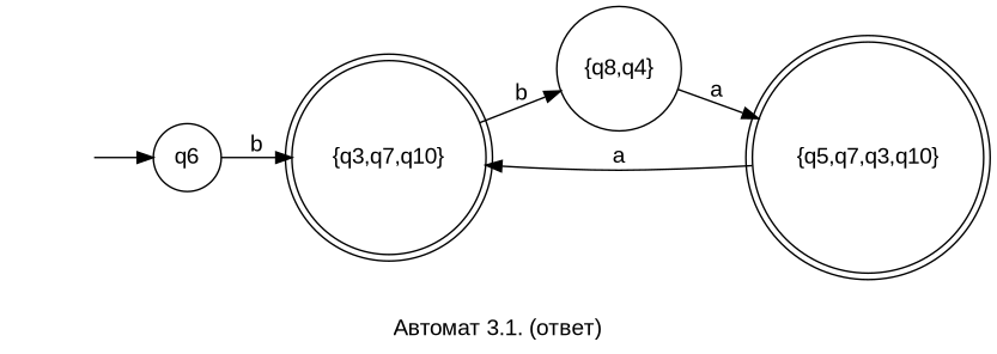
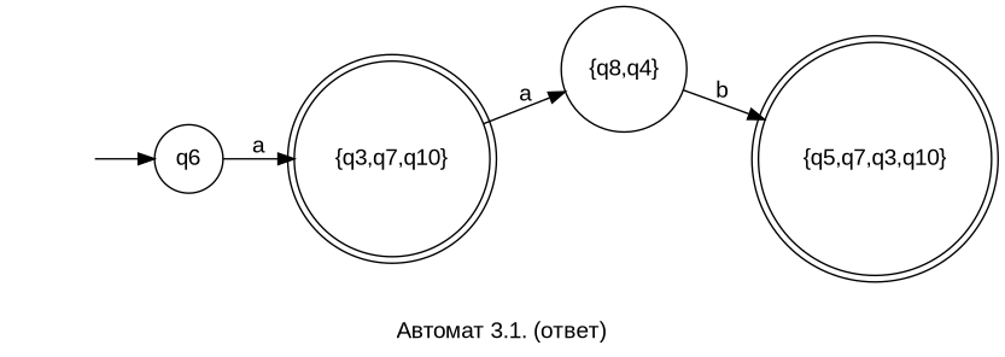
  digraph {
    fontname="Liberation Sans"
    label="Автомат 3.1. (ответ)"
    rankdir=LR
    node [fontname="Liberation Sans" shape=circle]
    edge [fontname="Liberation Sans"]
    "" [shape=none]
    n2 [label=q6]
    "{q3,q7,q10}" [shape=doublecircle]
    "{q8,q4}"
    "{q5,q7,q3,q10}" [shape=doublecircle]
    "" -> n2
-   n2 -> "{q3,q7,q10}" [label=b]
-   "{q3,q7,q10}" -> "{q8,q4}" [label=b]
-   "{q8,q4}" -> "{q5,q7,q3,q10}" [label=a]
-   "{q5,q7,q3,q10}" -> "{q3,q7,q10}" [label=a]
+   n2 -> "{q3,q7,q10}" [label=a]
+   "{q3,q7,q10}" -> "{q8,q4}" [label=a]
+   "{q8,q4}" -> "{q5,q7,q3,q10}" [label=b]
  }
